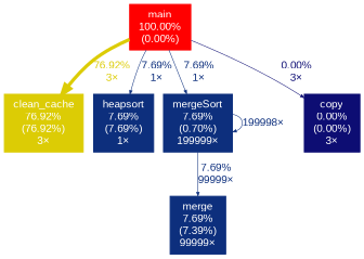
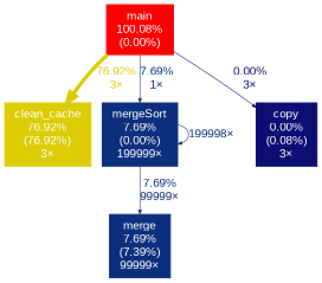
  digraph {
    fontname=Arial
    nodesep=0.125
    ranksep=0.25
    node [color="#0d2f7d" fontcolor="#ffffff" fontname=Arial fontsize=10.00 shape=box style=filled]
    edge [arrowsize=0.35 color="#0d2f7d" fontcolor="#0d2f7d" fontname=Arial fontsize=10.00 labeldistance=0.50 penwidth=0.50]
-   n1 [color="#ff0000" height=0 label="main\n100.00%\n(0.00%)" width=0]
+   n1 [color="#ff0000" height=0 label="main\n100.08%\n(0.00%)" width=0]
    n2 [color="#dccc05" height=0 label="clean_cache\n76.92%\n(76.92%)\n3×" width=0]
-   n3 [height=0 label="heapsort\n7.69%\n(7.69%)\n1×" width=0]
-   n4 [height=0 label="mergeSort\n7.69%\n(0.70%)\n199999×" width=0]
-   n5 [color="#0d0d73" height=0 label="copy\n0.00%\n(0.00%)\n3×" width=0]
+   n4 [height=0 label="mergeSort\n7.69%\n(0.00%)\n199999×" width=0]
+   n5 [color="#0d0d73" height=0 label="copy\n0.00%\n(0.08%)\n3×" width=0]
    n6 [height=0 label="merge\n7.69%\n(7.39%)\n99999×" width=0]
    n1 -> n2 [arrowsize=0.88 color="#dccc05" fontcolor="#dccc05" label="76.92%\n3×" labeldistance=3.08 penwidth=3.08]
-   n1 -> n3 [label="7.69%\n1×"]
    n1 -> n4 [label="7.69%\n1×"]
    n1 -> n5 [color="#0d0d73" fontcolor="#0d0d73" label="0.00%\n3×"]
    n4 -> n4 [label="199998×"]
    n4 -> n6 [label="7.69%\n99999×"]
  }
